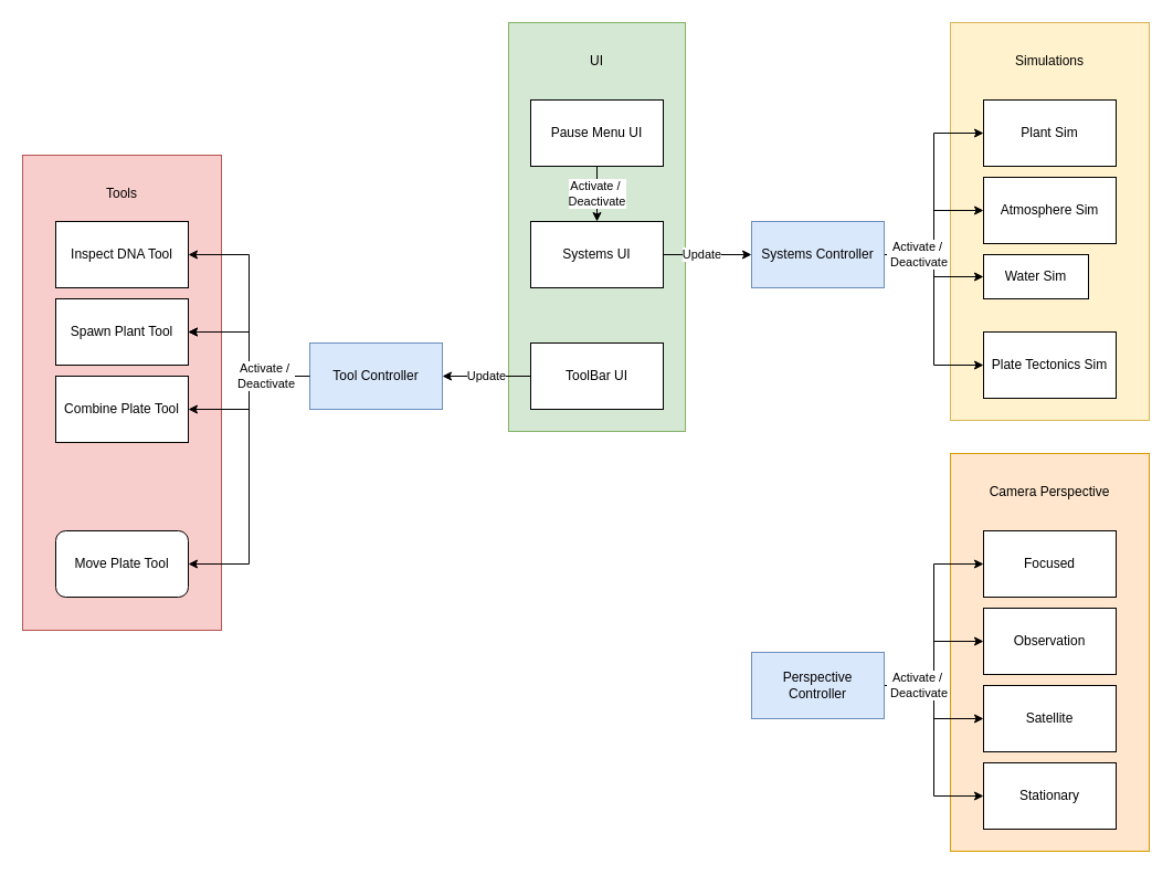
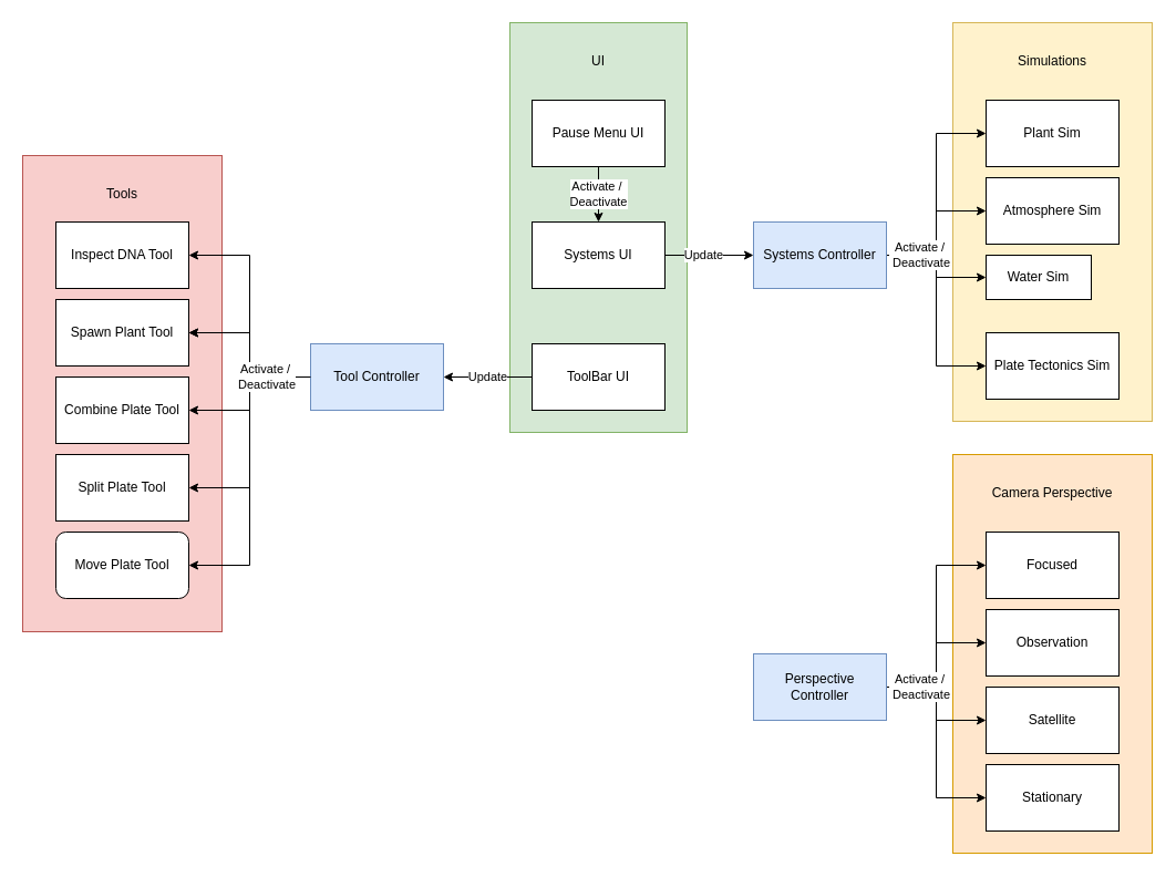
  <mxCell id="0" />
  <mxCell id="1" parent="0" />
  <mxCell id="2" value="" style="rounded=0;whiteSpace=wrap;html=1;fillColor=#d5e8d4;strokeColor=#82b366;" vertex="1" parent="1"><mxGeometry x="460" y="20" width="160" height="370" as="geometry" /></mxCell>
  <mxCell id="3" value="" style="rounded=0;whiteSpace=wrap;html=1;fillColor=#fff2cc;strokeColor=#d6b656;" vertex="1" parent="1"><mxGeometry x="860" y="20" width="180" height="360" as="geometry" /></mxCell>
  <mxCell id="4" style="edgeStyle=orthogonalEdgeStyle;rounded=0;orthogonalLoop=1;jettySize=auto;html=1;exitX=1;exitY=0.5;exitDx=0;exitDy=0;" edge="1" parent="1" source="6" target="11"><mxGeometry relative="1" as="geometry" /></mxCell>
  <mxCell id="5" value="Update" style="edgeLabel;html=1;align=center;verticalAlign=middle;resizable=0;points=[];" vertex="1" connectable="0" parent="4"><mxGeometry x="-0.153" y="1" relative="1" as="geometry"><mxPoint as="offset" /></mxGeometry></mxCell>
  <mxCell id="6" value="Systems UI" style="rounded=0;whiteSpace=wrap;html=1;" vertex="1" parent="1"><mxGeometry x="480" y="200" width="120" height="60" as="geometry" /></mxCell>
  <mxCell id="7" style="edgeStyle=orthogonalEdgeStyle;rounded=0;orthogonalLoop=1;jettySize=auto;html=1;exitX=1;exitY=0.5;exitDx=0;exitDy=0;entryX=0;entryY=0.5;entryDx=0;entryDy=0;" edge="1" parent="1" source="11" target="15"><mxGeometry relative="1" as="geometry" /></mxCell>
  <mxCell id="8" style="edgeStyle=orthogonalEdgeStyle;rounded=0;orthogonalLoop=1;jettySize=auto;html=1;exitX=1;exitY=0.5;exitDx=0;exitDy=0;" edge="1" parent="1" source="11" target="14"><mxGeometry relative="1" as="geometry" /></mxCell>
  <mxCell id="9" style="edgeStyle=orthogonalEdgeStyle;rounded=0;orthogonalLoop=1;jettySize=auto;html=1;exitX=1;exitY=0.5;exitDx=0;exitDy=0;entryX=0;entryY=0.5;entryDx=0;entryDy=0;" edge="1" parent="1" source="11" target="13"><mxGeometry relative="1" as="geometry" /></mxCell>
  <mxCell id="10" value="Activate /&lt;br&gt;&amp;nbsp;Deactivate" style="edgeStyle=orthogonalEdgeStyle;rounded=0;orthogonalLoop=1;jettySize=auto;html=1;exitX=1;exitY=0.5;exitDx=0;exitDy=0;entryX=0;entryY=0.5;entryDx=0;entryDy=0;" edge="1" parent="1" source="11" target="12"><mxGeometry x="-0.688" relative="1" as="geometry"><mxPoint as="offset" /></mxGeometry></mxCell>
  <mxCell id="11" value="Systems Controller" style="rounded=0;whiteSpace=wrap;html=1;fillColor=#dae8fc;strokeColor=#6c8ebf;" vertex="1" parent="1"><mxGeometry x="680" y="200" width="120" height="60" as="geometry" /></mxCell>
  <mxCell id="12" value="Plate Tectonics Sim" style="rounded=0;whiteSpace=wrap;html=1;" vertex="1" parent="1"><mxGeometry x="890" y="300" width="120" height="60" as="geometry" /></mxCell>
  <mxCell id="13" value="Water Sim" style="rounded=0;whiteSpace=wrap;html=1;" vertex="1" parent="1"><mxGeometry x="890" y="230" width="95" height="40" as="geometry" /></mxCell>
  <mxCell id="14" value="Atmosphere Sim" style="rounded=0;whiteSpace=wrap;html=1;" vertex="1" parent="1"><mxGeometry x="890" y="160" width="120" height="60" as="geometry" /></mxCell>
  <mxCell id="15" value="Plant Sim" style="rounded=0;whiteSpace=wrap;html=1;" vertex="1" parent="1"><mxGeometry x="890" y="90" width="120" height="60" as="geometry" /></mxCell>
  <mxCell id="16" value="Simulations" style="text;html=1;strokeColor=none;fillColor=none;align=center;verticalAlign=middle;whiteSpace=wrap;rounded=0;" vertex="1" parent="1"><mxGeometry x="890" y="40" width="120" height="30" as="geometry" /></mxCell>
  <mxCell id="17" value="Pause Menu UI" style="rounded=0;whiteSpace=wrap;html=1;" vertex="1" parent="1"><mxGeometry x="480" y="90" width="120" height="60" as="geometry" /></mxCell>
  <mxCell id="18" value="" style="rounded=0;whiteSpace=wrap;html=1;fillColor=#ffe6cc;strokeColor=#d79b00;" vertex="1" parent="1"><mxGeometry x="860" y="410" width="180" height="360" as="geometry" /></mxCell>
  <mxCell id="19" value="Stationary" style="rounded=0;whiteSpace=wrap;html=1;" vertex="1" parent="1"><mxGeometry x="890" y="690" width="120" height="60" as="geometry" /></mxCell>
  <mxCell id="20" value="Satellite" style="rounded=0;whiteSpace=wrap;html=1;" vertex="1" parent="1"><mxGeometry x="890" y="620" width="120" height="60" as="geometry" /></mxCell>
  <mxCell id="21" value="Observation" style="rounded=0;whiteSpace=wrap;html=1;" vertex="1" parent="1"><mxGeometry x="890" y="550" width="120" height="60" as="geometry" /></mxCell>
  <mxCell id="22" value="Focused" style="rounded=0;whiteSpace=wrap;html=1;" vertex="1" parent="1"><mxGeometry x="890" y="480" width="120" height="60" as="geometry" /></mxCell>
  <mxCell id="23" value="Camera Perspective" style="text;html=1;strokeColor=none;fillColor=none;align=center;verticalAlign=middle;whiteSpace=wrap;rounded=0;" vertex="1" parent="1"><mxGeometry x="890" y="430" width="120" height="30" as="geometry" /></mxCell>
  <mxCell id="24" style="edgeStyle=orthogonalEdgeStyle;rounded=0;orthogonalLoop=1;jettySize=auto;html=1;exitX=1;exitY=0.5;exitDx=0;exitDy=0;entryX=0;entryY=0.5;entryDx=0;entryDy=0;" edge="1" parent="1" source="28" target="22"><mxGeometry relative="1" as="geometry" /></mxCell>
  <mxCell id="25" style="edgeStyle=orthogonalEdgeStyle;rounded=0;orthogonalLoop=1;jettySize=auto;html=1;exitX=1;exitY=0.5;exitDx=0;exitDy=0;entryX=0;entryY=0.5;entryDx=0;entryDy=0;" edge="1" parent="1" source="28" target="21"><mxGeometry relative="1" as="geometry" /></mxCell>
  <mxCell id="26" style="edgeStyle=orthogonalEdgeStyle;rounded=0;orthogonalLoop=1;jettySize=auto;html=1;exitX=1;exitY=0.5;exitDx=0;exitDy=0;entryX=0;entryY=0.5;entryDx=0;entryDy=0;" edge="1" parent="1" source="28" target="20"><mxGeometry relative="1" as="geometry" /></mxCell>
  <mxCell id="27" value="&lt;span style=&quot;color: rgb(0 , 0 , 0) ; font-family: &amp;#34;helvetica&amp;#34; ; font-size: 11px ; font-style: normal ; font-weight: 400 ; letter-spacing: normal ; text-align: center ; text-indent: 0px ; text-transform: none ; word-spacing: 0px ; background-color: rgb(255 , 255 , 255) ; display: inline ; float: none&quot;&gt;Activate /&lt;/span&gt;&lt;br style=&quot;color: rgb(0 , 0 , 0) ; font-family: &amp;#34;helvetica&amp;#34; ; font-size: 11px ; font-style: normal ; font-weight: 400 ; letter-spacing: normal ; text-align: center ; text-indent: 0px ; text-transform: none ; word-spacing: 0px&quot;&gt;&lt;span style=&quot;color: rgb(0 , 0 , 0) ; font-family: &amp;#34;helvetica&amp;#34; ; font-size: 11px ; font-style: normal ; font-weight: 400 ; letter-spacing: normal ; text-align: center ; text-indent: 0px ; text-transform: none ; word-spacing: 0px ; background-color: rgb(255 , 255 , 255) ; display: inline ; float: none&quot;&gt;&amp;nbsp;Deactivate&lt;/span&gt;" style="edgeStyle=orthogonalEdgeStyle;rounded=0;orthogonalLoop=1;jettySize=auto;html=1;exitX=1;exitY=0.5;exitDx=0;exitDy=0;entryX=0;entryY=0.5;entryDx=0;entryDy=0;" edge="1" parent="1" source="28" target="19"><mxGeometry x="-0.684" relative="1" as="geometry"><mxPoint as="offset" /></mxGeometry></mxCell>
  <mxCell id="28" value="Perspective Controller" style="rounded=0;whiteSpace=wrap;html=1;fillColor=#dae8fc;strokeColor=#6c8ebf;" vertex="1" parent="1"><mxGeometry x="680" y="590" width="120" height="60" as="geometry" /></mxCell>
  <mxCell id="29" value="Activate /&amp;nbsp;&lt;br&gt;Deactivate" style="edgeStyle=orthogonalEdgeStyle;rounded=0;orthogonalLoop=1;jettySize=auto;html=1;exitX=0.5;exitY=1;exitDx=0;exitDy=0;entryX=0.5;entryY=0;entryDx=0;entryDy=0;" edge="1" parent="1" source="17" target="6"><mxGeometry relative="1" as="geometry"><mxPoint x="660" y="295" as="sourcePoint" /><mxPoint x="660" y="385" as="targetPoint" /></mxGeometry></mxCell>
  <mxCell id="30" value="" style="rounded=0;whiteSpace=wrap;html=1;fillColor=#f8cecc;strokeColor=#b85450;" vertex="1" parent="1"><mxGeometry x="20" y="140" width="180" height="430" as="geometry" /></mxCell>
  <mxCell id="31" value="Move Plate Tool" style="whiteSpace=wrap;html=1;rounded=1;" vertex="1" parent="1"><mxGeometry x="50" y="480" width="120" height="60" as="geometry" /></mxCell>
+ <mxCell id="32" value="Split Plate Tool" style="rounded=0;whiteSpace=wrap;html=1;" vertex="1" parent="1"><mxGeometry x="50" y="410" width="120" height="60" as="geometry" /></mxCell>
  <mxCell id="33" value="Combine Plate Tool" style="rounded=0;whiteSpace=wrap;html=1;" vertex="1" parent="1"><mxGeometry x="50" y="340" width="120" height="60" as="geometry" /></mxCell>
  <mxCell id="34" value="Spawn Plant Tool" style="rounded=0;whiteSpace=wrap;html=1;" vertex="1" parent="1"><mxGeometry x="50" y="270" width="120" height="60" as="geometry" /></mxCell>
  <mxCell id="35" value="Tools" style="text;html=1;strokeColor=none;fillColor=none;align=center;verticalAlign=middle;whiteSpace=wrap;rounded=0;" vertex="1" parent="1"><mxGeometry x="50" y="160" width="120" height="30" as="geometry" /></mxCell>
  <mxCell id="36" style="edgeStyle=orthogonalEdgeStyle;rounded=0;orthogonalLoop=1;jettySize=auto;html=1;exitX=0;exitY=0.5;exitDx=0;exitDy=0;entryX=1;entryY=0.5;entryDx=0;entryDy=0;" edge="1" parent="1" source="41" target="34"><mxGeometry relative="1" as="geometry" /></mxCell>
  <mxCell id="37" style="edgeStyle=orthogonalEdgeStyle;rounded=0;orthogonalLoop=1;jettySize=auto;html=1;exitX=0;exitY=0.5;exitDx=0;exitDy=0;entryX=1;entryY=0.5;entryDx=0;entryDy=0;" edge="1" parent="1" source="41" target="33"><mxGeometry relative="1" as="geometry" /></mxCell>
+ <mxCell id="38" style="edgeStyle=orthogonalEdgeStyle;rounded=0;orthogonalLoop=1;jettySize=auto;html=1;exitX=0;exitY=0.5;exitDx=0;exitDy=0;entryX=1;entryY=0.5;entryDx=0;entryDy=0;" edge="1" parent="1" source="41" target="32"><mxGeometry relative="1" as="geometry" /></mxCell>
  <mxCell id="39" style="edgeStyle=orthogonalEdgeStyle;rounded=0;orthogonalLoop=1;jettySize=auto;html=1;exitX=0;exitY=0.5;exitDx=0;exitDy=0;entryX=1;entryY=0.5;entryDx=0;entryDy=0;" edge="1" parent="1" source="41" target="44"><mxGeometry relative="1" as="geometry" /></mxCell>
  <mxCell id="40" value="" style="edgeStyle=orthogonalEdgeStyle;rounded=0;orthogonalLoop=1;jettySize=auto;html=1;" edge="1" parent="1" source="41" target="34"><mxGeometry relative="1" as="geometry" /></mxCell>
  <mxCell id="41" value="Tool&amp;nbsp;Controller" style="rounded=0;whiteSpace=wrap;html=1;fillColor=#dae8fc;strokeColor=#6c8ebf;" vertex="1" parent="1"><mxGeometry x="280" y="310" width="120" height="60" as="geometry" /></mxCell>
  <mxCell id="42" value="Update" style="edgeStyle=orthogonalEdgeStyle;rounded=0;orthogonalLoop=1;jettySize=auto;html=1;exitX=0;exitY=0.5;exitDx=0;exitDy=0;entryX=1;entryY=0.5;entryDx=0;entryDy=0;" edge="1" parent="1" source="43" target="41"><mxGeometry relative="1" as="geometry" /></mxCell>
  <mxCell id="43" value="ToolBar UI" style="rounded=0;whiteSpace=wrap;html=1;" vertex="1" parent="1"><mxGeometry x="480" y="310" width="120" height="60" as="geometry" /></mxCell>
  <mxCell id="44" value="Inspect DNA Tool" style="rounded=0;whiteSpace=wrap;html=1;" vertex="1" parent="1"><mxGeometry x="50" y="200" width="120" height="60" as="geometry" /></mxCell>
  <mxCell id="45" value="&lt;span style=&quot;color: rgb(0 , 0 , 0) ; font-family: &amp;#34;helvetica&amp;#34; ; font-size: 11px ; font-style: normal ; font-weight: 400 ; letter-spacing: normal ; text-align: center ; text-indent: 0px ; text-transform: none ; word-spacing: 0px ; background-color: rgb(255 , 255 , 255) ; display: inline ; float: none&quot;&gt;Activate /&lt;/span&gt;&lt;br style=&quot;color: rgb(0 , 0 , 0) ; font-family: &amp;#34;helvetica&amp;#34; ; font-size: 11px ; font-style: normal ; font-weight: 400 ; letter-spacing: normal ; text-align: center ; text-indent: 0px ; text-transform: none ; word-spacing: 0px&quot;&gt;&lt;span style=&quot;color: rgb(0 , 0 , 0) ; font-family: &amp;#34;helvetica&amp;#34; ; font-size: 11px ; font-style: normal ; font-weight: 400 ; letter-spacing: normal ; text-align: center ; text-indent: 0px ; text-transform: none ; word-spacing: 0px ; background-color: rgb(255 , 255 , 255) ; display: inline ; float: none&quot;&gt;&amp;nbsp;Deactivate&lt;/span&gt;" style="edgeStyle=orthogonalEdgeStyle;rounded=0;orthogonalLoop=1;jettySize=auto;html=1;exitX=0;exitY=0.5;exitDx=0;exitDy=0;entryX=1;entryY=0.5;entryDx=0;entryDy=0;" edge="1" parent="1" source="41" target="31"><mxGeometry x="-0.704" relative="1" as="geometry"><mxPoint as="offset" /></mxGeometry></mxCell>
  <mxCell id="46" value="UI" style="text;html=1;strokeColor=none;fillColor=none;align=center;verticalAlign=middle;whiteSpace=wrap;rounded=0;" vertex="1" parent="1"><mxGeometry x="480" y="40" width="120" height="30" as="geometry" /></mxCell>
